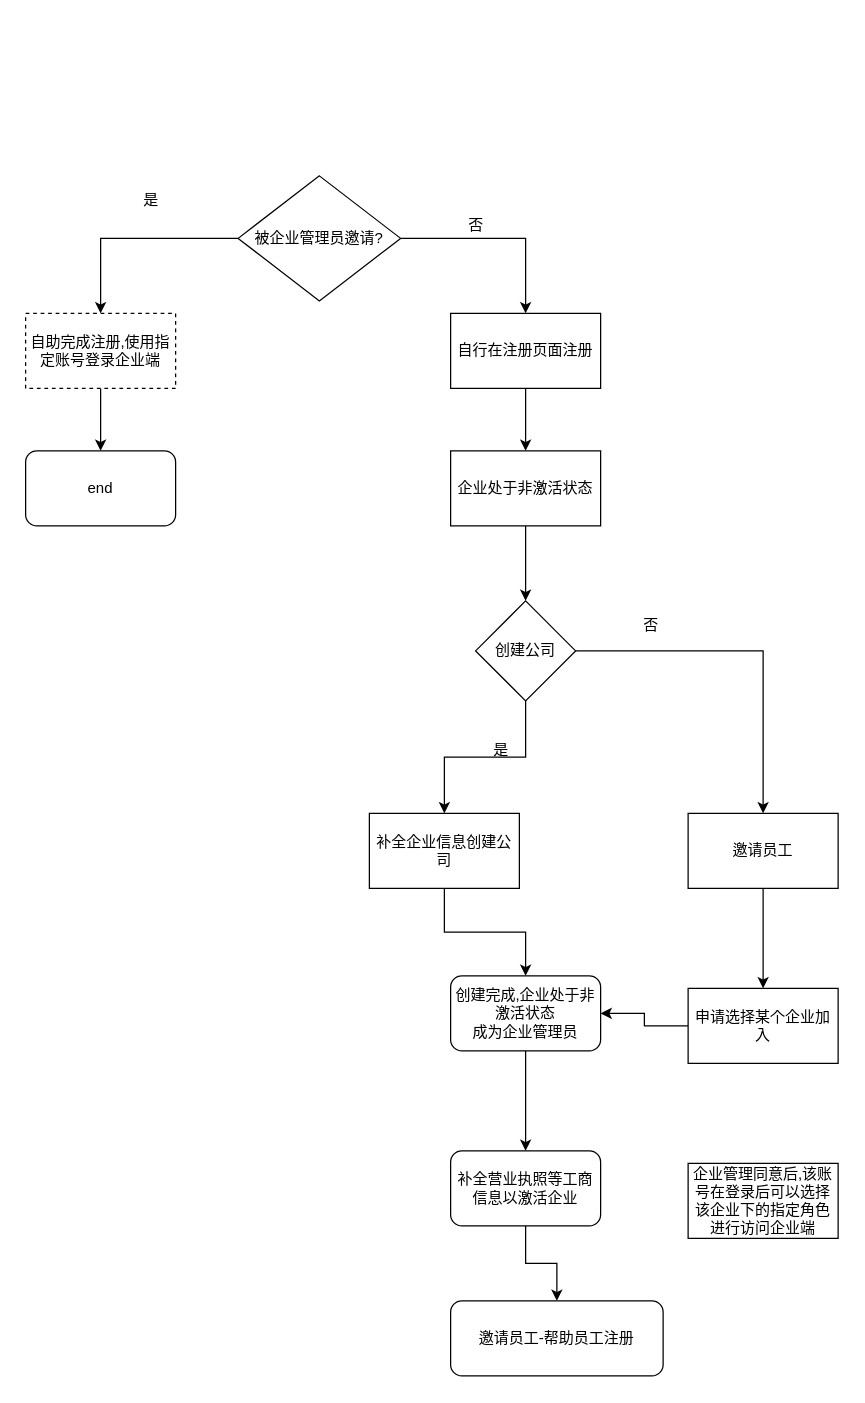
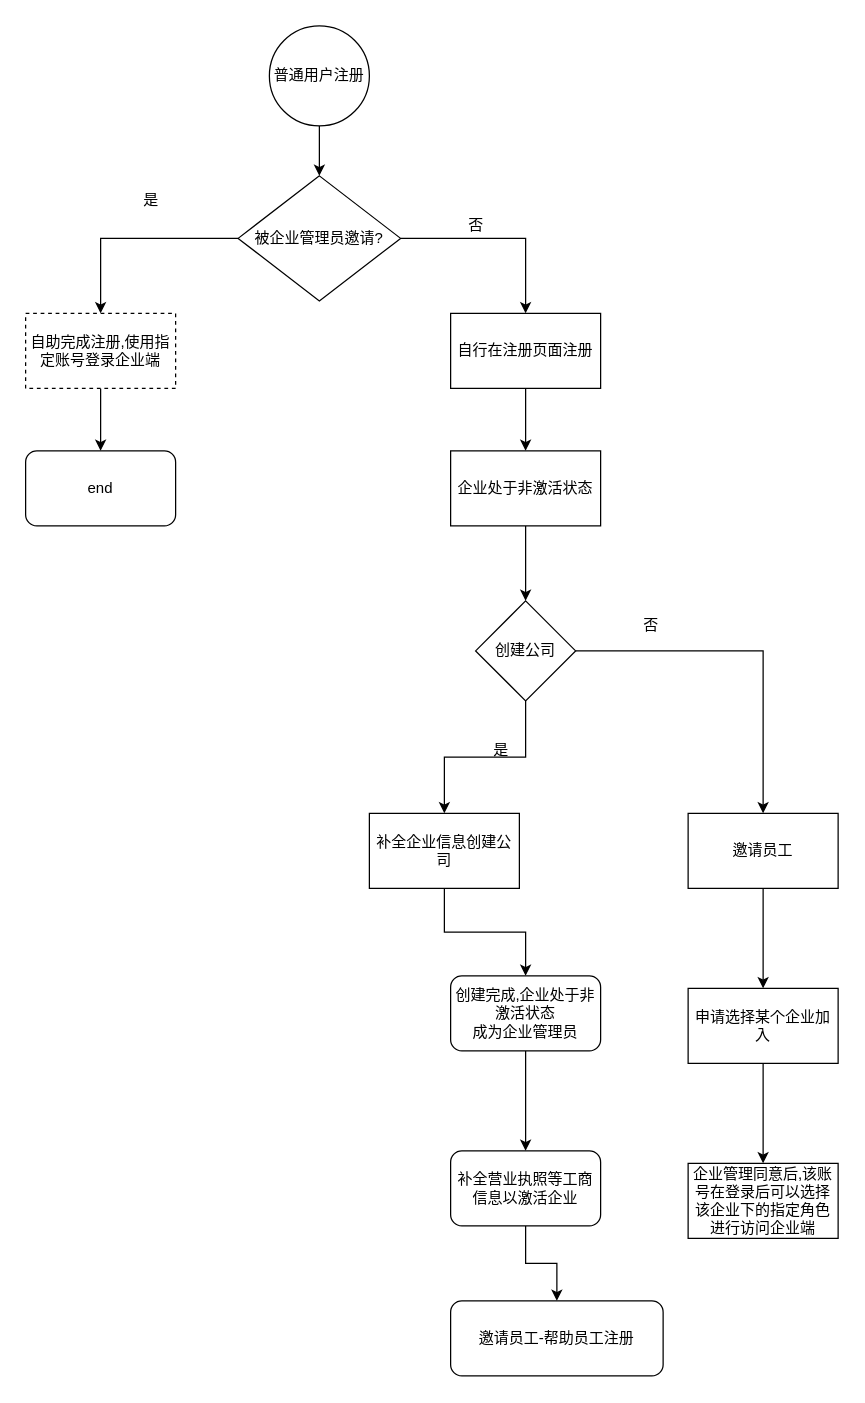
  <mxCell id="0" />
  <mxCell id="1" parent="0" />
+ <mxCell id="2" value="" style="edgeStyle=orthogonalEdgeStyle;rounded=0;orthogonalLoop=1;jettySize=auto;html=1;" edge="1" parent="1" source="3" target="6"><mxGeometry relative="1" as="geometry" /></mxCell>
+ <mxCell id="3" value="普通用户注册" style="ellipse;whiteSpace=wrap;html=1;aspect=fixed;" vertex="1" parent="1"><mxGeometry x="215" y="20" width="80" height="80" as="geometry" /></mxCell>
  <mxCell id="4" value="" style="edgeStyle=orthogonalEdgeStyle;rounded=0;orthogonalLoop=1;jettySize=auto;html=1;" edge="1" parent="1" source="6" target="8"><mxGeometry relative="1" as="geometry" /></mxCell>
  <mxCell id="5" value="" style="edgeStyle=orthogonalEdgeStyle;rounded=0;orthogonalLoop=1;jettySize=auto;html=1;" edge="1" parent="1" source="6" target="11"><mxGeometry relative="1" as="geometry" /></mxCell>
  <mxCell id="6" value="被企业管理员邀请?" style="rhombus;whiteSpace=wrap;html=1;" vertex="1" parent="1"><mxGeometry x="190" y="140" width="130" height="100" as="geometry" /></mxCell>
  <mxCell id="7" value="" style="edgeStyle=orthogonalEdgeStyle;rounded=0;orthogonalLoop=1;jettySize=auto;html=1;" edge="1" parent="1" source="8" target="13"><mxGeometry relative="1" as="geometry" /></mxCell>
  <mxCell id="8" value="自助完成注册,使用指定账号登录企业端" style="whiteSpace=wrap;html=1;dashed=1;" vertex="1" parent="1"><mxGeometry x="20" y="250" width="120" height="60" as="geometry" /></mxCell>
  <mxCell id="9" value="是" style="text;html=1;align=center;verticalAlign=middle;resizable=0;points=[];autosize=1;strokeColor=none;fillColor=none;" vertex="1" parent="1"><mxGeometry x="105" y="150" width="30" height="20" as="geometry" /></mxCell>
  <mxCell id="10" value="" style="edgeStyle=orthogonalEdgeStyle;rounded=0;orthogonalLoop=1;jettySize=auto;html=1;" edge="1" parent="1" source="11" target="15"><mxGeometry relative="1" as="geometry" /></mxCell>
  <mxCell id="11" value="自行在注册页面注册" style="whiteSpace=wrap;html=1;" vertex="1" parent="1"><mxGeometry x="360" y="250" width="120" height="60" as="geometry" /></mxCell>
  <mxCell id="12" value="否" style="text;html=1;align=center;verticalAlign=middle;resizable=0;points=[];autosize=1;strokeColor=none;fillColor=none;" vertex="1" parent="1"><mxGeometry x="365" y="170" width="30" height="20" as="geometry" /></mxCell>
  <mxCell id="13" value="end" style="rounded=1;whiteSpace=wrap;html=1;" vertex="1" parent="1"><mxGeometry x="20" y="360" width="120" height="60" as="geometry" /></mxCell>
  <mxCell id="14" value="" style="edgeStyle=orthogonalEdgeStyle;rounded=0;orthogonalLoop=1;jettySize=auto;html=1;" edge="1" parent="1" source="15" target="18"><mxGeometry relative="1" as="geometry" /></mxCell>
  <mxCell id="15" value="企业处于非激活状态" style="whiteSpace=wrap;html=1;" vertex="1" parent="1"><mxGeometry x="360" y="360" width="120" height="60" as="geometry" /></mxCell>
  <mxCell id="16" value="" style="edgeStyle=orthogonalEdgeStyle;rounded=0;orthogonalLoop=1;jettySize=auto;html=1;" edge="1" parent="1" source="18" target="20"><mxGeometry relative="1" as="geometry" /></mxCell>
  <mxCell id="17" value="" style="edgeStyle=orthogonalEdgeStyle;rounded=0;orthogonalLoop=1;jettySize=auto;html=1;" edge="1" parent="1" source="18" target="22"><mxGeometry relative="1" as="geometry" /></mxCell>
  <mxCell id="18" value="创建公司" style="rhombus;whiteSpace=wrap;html=1;" vertex="1" parent="1"><mxGeometry x="380" y="480" width="80" height="80" as="geometry" /></mxCell>
  <mxCell id="19" value="" style="edgeStyle=orthogonalEdgeStyle;rounded=0;orthogonalLoop=1;jettySize=auto;html=1;" edge="1" parent="1" source="20" target="31"><mxGeometry relative="1" as="geometry" /></mxCell>
  <mxCell id="20" value="邀请员工" style="whiteSpace=wrap;html=1;" vertex="1" parent="1"><mxGeometry x="550" y="650" width="120" height="60" as="geometry" /></mxCell>
  <mxCell id="21" value="" style="edgeStyle=orthogonalEdgeStyle;rounded=0;orthogonalLoop=1;jettySize=auto;html=1;" edge="1" parent="1" source="22" target="25"><mxGeometry relative="1" as="geometry" /></mxCell>
  <mxCell id="22" value="补全企业信息创建公司" style="whiteSpace=wrap;html=1;" vertex="1" parent="1"><mxGeometry x="295" y="650" width="120" height="60" as="geometry" /></mxCell>
  <mxCell id="23" value="是" style="text;html=1;align=center;verticalAlign=middle;resizable=0;points=[];autosize=1;strokeColor=none;fillColor=none;" vertex="1" parent="1"><mxGeometry x="385" y="590" width="30" height="20" as="geometry" /></mxCell>
  <mxCell id="24" value="" style="edgeStyle=orthogonalEdgeStyle;rounded=0;orthogonalLoop=1;jettySize=auto;html=1;" edge="1" parent="1" source="25" target="27"><mxGeometry relative="1" as="geometry" /></mxCell>
  <mxCell id="25" value="创建完成,企业处于非激活状态&lt;br&gt;成为企业管理员" style="rounded=1;whiteSpace=wrap;html=1;" vertex="1" parent="1"><mxGeometry x="360" y="780" width="120" height="60" as="geometry" /></mxCell>
  <mxCell id="26" value="" style="edgeStyle=orthogonalEdgeStyle;rounded=0;orthogonalLoop=1;jettySize=auto;html=1;" edge="1" parent="1" source="27" target="28"><mxGeometry relative="1" as="geometry" /></mxCell>
  <mxCell id="27" value="补全营业执照等工商信息以激活企业" style="whiteSpace=wrap;html=1;rounded=1;" vertex="1" parent="1"><mxGeometry x="360" y="920" width="120" height="60" as="geometry" /></mxCell>
  <mxCell id="28" value="邀请员工-帮助员工注册" style="whiteSpace=wrap;html=1;rounded=1;" vertex="1" parent="1"><mxGeometry x="360" y="1040" width="170" height="60" as="geometry" /></mxCell>
  <mxCell id="29" value="否" style="text;html=1;align=center;verticalAlign=middle;resizable=0;points=[];autosize=1;strokeColor=none;fillColor=none;" vertex="1" parent="1"><mxGeometry x="505" y="490" width="30" height="20" as="geometry" /></mxCell>
- <mxCell id="30" value="" style="edgeStyle=orthogonalEdgeStyle;rounded=0;orthogonalLoop=1;jettySize=auto;html=1;" edge="1" parent="1" source="31" target="25"><mxGeometry relative="1" as="geometry" /></mxCell>
+ <mxCell id="30" value="" style="edgeStyle=orthogonalEdgeStyle;rounded=0;orthogonalLoop=1;jettySize=auto;html=1;" edge="1" parent="1" source="31" target="32"><mxGeometry relative="1" as="geometry" /></mxCell>
  <mxCell id="31" value="申请选择某个企业加入" style="whiteSpace=wrap;html=1;" vertex="1" parent="1"><mxGeometry x="550" y="790" width="120" height="60" as="geometry" /></mxCell>
  <mxCell id="32" value="企业管理同意后,该账号在登录后可以选择该企业下的指定角色进行访问企业端" style="whiteSpace=wrap;html=1;" vertex="1" parent="1"><mxGeometry x="550" y="930" width="120" height="60" as="geometry" /></mxCell>
